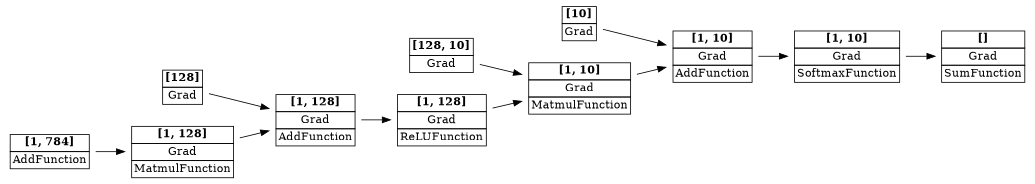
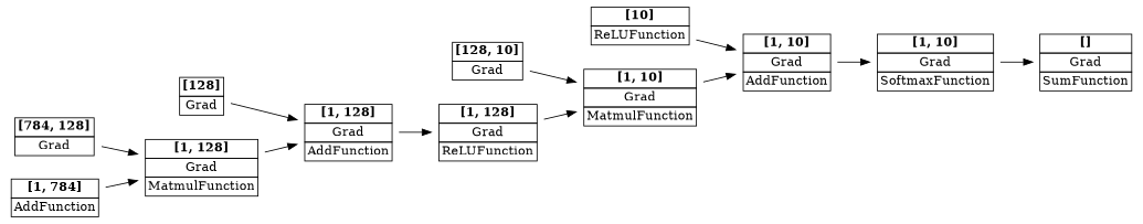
  digraph {
    rankdir=LR
    node [shape=plaintext]
    n1 [label=<     <table border="0" cellborder="1" cellspacing="0">         <tr><td colspan="2"><b>[]</b></td></tr>         <tr><td colspan="2">Grad</td></tr>         <tr><td colspan="2">SumFunction</td></tr>     </table> >]
    n2 [label=<     <table border="0" cellborder="1" cellspacing="0">         <tr><td colspan="2"><b>[1, 10]</b></td></tr>         <tr><td colspan="2">Grad</td></tr>         <tr><td colspan="2">SoftmaxFunction</td></tr>     </table> >]
    n3 [label=<     <table border="0" cellborder="1" cellspacing="0">         <tr><td colspan="2"><b>[1, 10]</b></td></tr>         <tr><td colspan="2">Grad</td></tr>         <tr><td colspan="2">AddFunction</td></tr>     </table> >]
-   n4 [label=<     <table border="0" cellborder="1" cellspacing="0">         <tr><td colspan="2"><b>[10]</b></td></tr>         <tr><td colspan="2">Grad</td></tr>              </table> >]
+   n4 [label=<     <table border="0" cellborder="1" cellspacing="0">         <tr><td colspan="2"><b>[10]</b></td></tr>         <tr><td colspan="2">ReLUFunction</td></tr>              </table> >]
    n5 [label=<     <table border="0" cellborder="1" cellspacing="0">         <tr><td colspan="2"><b>[1, 10]</b></td></tr>         <tr><td colspan="2">Grad</td></tr>         <tr><td colspan="2">MatmulFunction</td></tr>     </table> >]
    n6 [label=<     <table border="0" cellborder="1" cellspacing="0">         <tr><td colspan="2"><b>[128, 10]</b></td></tr>         <tr><td colspan="2">Grad</td></tr>              </table> >]
    n7 [label=<     <table border="0" cellborder="1" cellspacing="0">         <tr><td colspan="2"><b>[1, 128]</b></td></tr>         <tr><td colspan="2">Grad</td></tr>         <tr><td colspan="2">ReLUFunction</td></tr>     </table> >]
    n8 [label=<     <table border="0" cellborder="1" cellspacing="0">         <tr><td colspan="2"><b>[1, 128]</b></td></tr>         <tr><td colspan="2">Grad</td></tr>         <tr><td colspan="2">AddFunction</td></tr>     </table> >]
    n9 [label=<     <table border="0" cellborder="1" cellspacing="0">         <tr><td colspan="2"><b>[128]</b></td></tr>         <tr><td colspan="2">Grad</td></tr>              </table> >]
    n10 [label=<     <table border="0" cellborder="1" cellspacing="0">         <tr><td colspan="2"><b>[1, 128]</b></td></tr>         <tr><td colspan="2">Grad</td></tr>         <tr><td colspan="2">MatmulFunction</td></tr>     </table> >]
+   n11 [label=<     <table border="0" cellborder="1" cellspacing="0">         <tr><td colspan="2"><b>[784, 128]</b></td></tr>         <tr><td colspan="2">Grad</td></tr>              </table> >]
    n12 [label=<     <table border="0" cellborder="1" cellspacing="0">         <tr><td colspan="2"><b>[1, 784]</b></td></tr>         <tr><td colspan="2">AddFunction</td></tr>              </table> >]
    n2 -> n1
    n3 -> n2
    n4 -> n3
    n5 -> n3
    n6 -> n5
    n7 -> n5
    n8 -> n7
    n9 -> n8
    n10 -> n8
+   n11 -> n10
    n12 -> n10
  }
